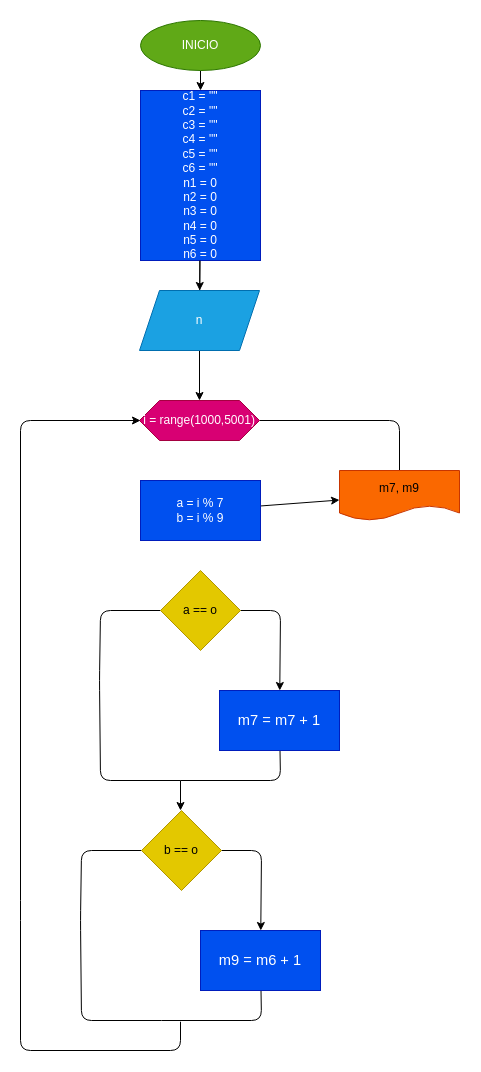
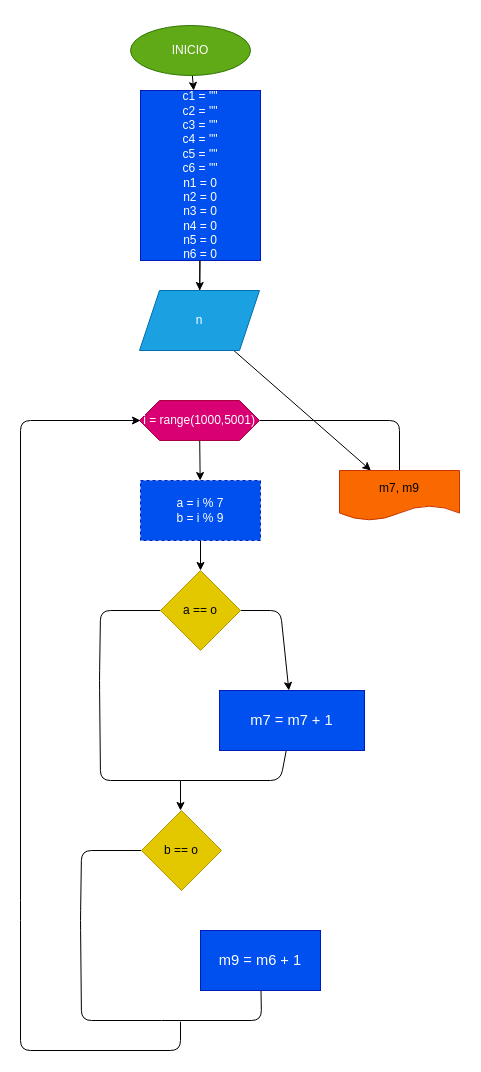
  <mxCell id="0" />
  <mxCell id="1" parent="0" />
  <mxCell id="2" value="" style="edgeStyle=none;html=1;" edge="1" parent="1" source="3" target="6"><mxGeometry relative="1" as="geometry" /></mxCell>
- <mxCell id="3" value="INICIO" style="ellipse;whiteSpace=wrap;html=1;fillColor=#60a917;fontColor=#ffffff;strokeColor=#2D7600;" vertex="1" parent="1"><mxGeometry x="140" width="120" height="50" as="geometry" y="20" /></mxCell>
- <mxCell id="4" value="" style="edgeStyle=none;html=1;startArrow=none;" edge="1" parent="1" source="26" target="9"><mxGeometry relative="1" as="geometry" /></mxCell>
+ <mxCell id="3" value="INICIO" style="ellipse;whiteSpace=wrap;html=1;fillColor=#60a917;fontColor=#ffffff;strokeColor=#2D7600;" vertex="1" parent="1"><mxGeometry x="130" y="25" width="120" height="50" as="geometry" /></mxCell>
+ <mxCell id="4" value="" style="edgeStyle=none;html=1;startArrow=none;" edge="1" parent="1" source="26" target="18"><mxGeometry relative="1" as="geometry" /></mxCell>
  <mxCell id="5" value="" style="edgeStyle=none;html=1;" edge="1" parent="1" source="6" target="26"><mxGeometry relative="1" as="geometry" /></mxCell>
  <mxCell id="6" value="&lt;div&gt;c1 = &quot;&quot;&lt;/div&gt;&lt;div&gt;c2 = &quot;&quot;&lt;/div&gt;&lt;div&gt;c3 = &quot;&quot;&lt;/div&gt;&lt;div&gt;c4 = &quot;&quot;&lt;/div&gt;&lt;div&gt;c5 = &quot;&quot;&lt;/div&gt;&lt;div&gt;c6 = &quot;&quot;&lt;/div&gt;&lt;div&gt;n1 = 0&lt;/div&gt;&lt;div&gt;n2 = 0&lt;/div&gt;&lt;div&gt;n3 = 0&lt;/div&gt;&lt;div&gt;n4 = 0&lt;/div&gt;&lt;div&gt;n5 = 0&lt;/div&gt;&lt;div&gt;n6 = 0&lt;/div&gt;" style="whiteSpace=wrap;html=1;fillColor=#0050ef;fontColor=#ffffff;strokeColor=#001DBC;" vertex="1" parent="1"><mxGeometry x="140" y="90" width="120" height="170" as="geometry" /></mxCell>
  <mxCell id="7" value="" style="edgeStyle=none;html=1;fontColor=#FFFFFF;endArrow=none;endFill=0;" edge="1" parent="1" source="9" target="18"><mxGeometry relative="1" as="geometry"><Array as="points"><mxPoint x="399" y="420" /></Array></mxGeometry></mxCell>
+ <mxCell id="8" value="" style="edgeStyle=none;html=1;" edge="1" parent="1" source="9" target="11"><mxGeometry relative="1" as="geometry" /></mxCell>
  <mxCell id="9" value="i = range(1000,5001)" style="shape=hexagon;perimeter=hexagonPerimeter2;whiteSpace=wrap;html=1;fixedSize=1;fillColor=#d80073;fontColor=#ffffff;strokeColor=#A50040;" vertex="1" parent="1"><mxGeometry x="139" y="400" width="120" height="40" as="geometry" /></mxCell>
- <mxCell id="10" value="" style="edgeStyle=none;html=1;" edge="1" parent="1" source="11" target="18"><mxGeometry relative="1" as="geometry" /></mxCell>
- <mxCell id="11" value="&lt;div&gt;a = i % 7&lt;/div&gt;&lt;div&gt;&lt;span style=&quot;background-color: initial;&quot;&gt;b = i % 9&lt;/span&gt;&lt;/div&gt;" style="whiteSpace=wrap;html=1;fillColor=#0050ef;fontColor=#ffffff;strokeColor=#001DBC;" vertex="1" parent="1"><mxGeometry x="140" y="480" width="120" height="60" as="geometry" /></mxCell>
+ <mxCell id="10" value="" style="edgeStyle=none;html=1;" edge="1" parent="1" source="11" target="14"><mxGeometry relative="1" as="geometry" /></mxCell>
+ <mxCell id="11" value="&lt;div&gt;a = i % 7&lt;/div&gt;&lt;div&gt;&lt;span style=&quot;background-color: initial;&quot;&gt;b = i % 9&lt;/span&gt;&lt;/div&gt;" style="whiteSpace=wrap;html=1;fillColor=#0050ef;fontColor=#ffffff;strokeColor=#001DBC;dashed=1;" vertex="1" parent="1"><mxGeometry x="140" y="480" width="120" height="60" as="geometry" /></mxCell>
  <mxCell id="12" value="" style="edgeStyle=none;html=1;" edge="1" parent="1" source="14" target="16"><mxGeometry relative="1" as="geometry"><Array as="points"><mxPoint x="280" y="610" /></Array></mxGeometry></mxCell>
  <mxCell id="13" value="" style="edgeStyle=none;html=1;endArrow=none;endFill=0;" edge="1" parent="1" source="14"><mxGeometry relative="1" as="geometry"><Array as="points"><mxPoint x="100" y="610" /><mxPoint x="99" y="680" /><mxPoint x="100" y="780" /></Array><mxPoint x="180" y="780" as="targetPoint" /></mxGeometry></mxCell>
  <mxCell id="14" value="a == o" style="rhombus;whiteSpace=wrap;html=1;fillColor=#e3c800;fontColor=#000000;strokeColor=#B09500;" vertex="1" parent="1"><mxGeometry x="160" y="570" width="80" height="80" as="geometry" /></mxCell>
  <mxCell id="15" style="edgeStyle=none;html=1;endArrow=none;endFill=0;" edge="1" parent="1" source="16"><mxGeometry relative="1" as="geometry"><mxPoint x="180" y="780" as="targetPoint" /><Array as="points"><mxPoint x="280" y="780" /></Array></mxGeometry></mxCell>
- <mxCell id="16" value="&lt;font face=&quot;Arial&quot;&gt;&lt;span style=&quot;font-size: 14.667px;&quot;&gt;m7 = m7 + 1&lt;/span&gt;&lt;/font&gt;" style="whiteSpace=wrap;html=1;fillColor=#0050ef;fontColor=#ffffff;strokeColor=#001DBC;" vertex="1" parent="1"><mxGeometry x="219" y="690" width="120" height="60" as="geometry" /></mxCell>
+ <mxCell id="16" value="&lt;font face=&quot;Arial&quot;&gt;&lt;span style=&quot;font-size: 14.667px;&quot;&gt;m7 = m7 + 1&lt;/span&gt;&lt;/font&gt;" style="whiteSpace=wrap;html=1;fillColor=#0050ef;fontColor=#ffffff;strokeColor=#001DBC;" vertex="1" parent="1"><mxGeometry x="219" y="690" width="145" height="60" as="geometry" /></mxCell>
  <mxCell id="17" value="" style="endArrow=classic;html=1;fontColor=#FFFFFF;entryX=0;entryY=0.5;entryDx=0;entryDy=0;" edge="1" parent="1"><mxGeometry width="50" height="50" relative="1" as="geometry"><mxPoint x="180" y="1021.231" as="sourcePoint" /><mxPoint x="140" y="420" as="targetPoint" /><Array as="points"><mxPoint x="180" y="1050" /><mxPoint x="20" y="1050" /><mxPoint x="20" y="910" /><mxPoint x="20" y="420" /></Array></mxGeometry></mxCell>
  <mxCell id="18" value="m7, m9" style="shape=document;whiteSpace=wrap;html=1;boundedLbl=1;fillColor=#fa6800;fontColor=#000000;strokeColor=#C73500;" vertex="1" parent="1"><mxGeometry x="339" y="470" width="120" height="50" as="geometry" /></mxCell>
  <mxCell id="19" value="" style="endArrow=classic;html=1;" edge="1" parent="1"><mxGeometry width="50" height="50" relative="1" as="geometry"><mxPoint x="180" y="780" as="sourcePoint" /><mxPoint x="180" y="810" as="targetPoint" /></mxGeometry></mxCell>
- <mxCell id="20" value="" style="edgeStyle=none;html=1;" edge="1" parent="1" source="22" target="24"><mxGeometry relative="1" as="geometry"><Array as="points"><mxPoint x="261" y="850" /></Array></mxGeometry></mxCell>
  <mxCell id="21" value="" style="edgeStyle=none;html=1;endArrow=none;endFill=0;" edge="1" parent="1" source="22"><mxGeometry relative="1" as="geometry"><Array as="points"><mxPoint x="81" y="850" /><mxPoint x="80" y="920" /><mxPoint x="81" y="1020" /></Array><mxPoint x="161" y="1020" as="targetPoint" /></mxGeometry></mxCell>
  <mxCell id="22" value="b == o" style="rhombus;whiteSpace=wrap;html=1;fillColor=#e3c800;fontColor=#000000;strokeColor=#B09500;" vertex="1" parent="1"><mxGeometry x="141" y="810" width="80" height="80" as="geometry" /></mxCell>
  <mxCell id="23" style="edgeStyle=none;html=1;endArrow=none;endFill=0;" edge="1" parent="1" source="24"><mxGeometry relative="1" as="geometry"><mxPoint x="161" y="1020" as="targetPoint" /><Array as="points"><mxPoint x="261" y="1020" /></Array></mxGeometry></mxCell>
  <mxCell id="24" value="&lt;font face=&quot;Arial&quot;&gt;&lt;span style=&quot;font-size: 14.667px;&quot;&gt;m9 = m6 + 1&lt;/span&gt;&lt;/font&gt;" style="whiteSpace=wrap;html=1;fillColor=#0050ef;fontColor=#ffffff;strokeColor=#001DBC;" vertex="1" parent="1"><mxGeometry x="200" y="930" width="120" height="60" as="geometry" /></mxCell>
  <mxCell id="25" value="" style="edgeStyle=none;html=1;endArrow=none;" edge="1" parent="1" source="6" target="26"><mxGeometry relative="1" as="geometry"><mxPoint x="199.653" y="260" as="sourcePoint" /><mxPoint x="199.082" y="400" as="targetPoint" /></mxGeometry></mxCell>
  <mxCell id="26" value="n" style="shape=parallelogram;perimeter=parallelogramPerimeter;whiteSpace=wrap;html=1;fixedSize=1;fillColor=#1ba1e2;strokeColor=#006EAF;fontColor=#ffffff;" vertex="1" parent="1"><mxGeometry x="139" y="290" width="120" height="60" as="geometry" /></mxCell>
